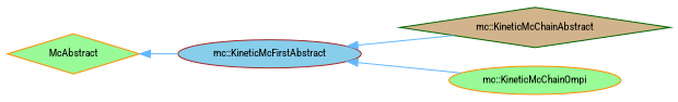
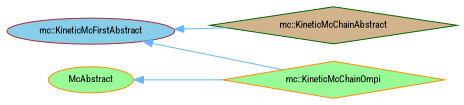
  digraph {
    fontname="Roboto Condensed"
    rankdir=LR
    node [color=darkorange fillcolor=palegreen fontname="Roboto Condensed" fontsize=10 shape=diamond style=filled]
    edge [color=steelblue1 dir=back fontname="Roboto Condensed" fontsize=10 labelfontname=Helvetica labelfontsize=10 style=solid]
    n1 [color=darkgreen fillcolor=tan fontcolor=black height=0.2 label="mc::KineticMcChainAbstract" width=0.4]
-   n2 [height=0.2 label="mc::KineticMcChainOmpi" shape=ellipse width=0.4]
+   n2 [height=0.2 label="mc::KineticMcChainOmpi" width=0.4]
    n3 [color=brown fillcolor=skyblue height=0.2 label="mc::KineticMcFirstAbstract" shape=ellipse width=0.4]
-   n4 [height=0.2 label=McAbstract width=0.4]
+   n4 [height=0.2 label=McAbstract shape=ellipse width=0.4]
    n3 -> n1
    n3 -> n2
-   n4 -> n3
+   n4 -> n2
  }
